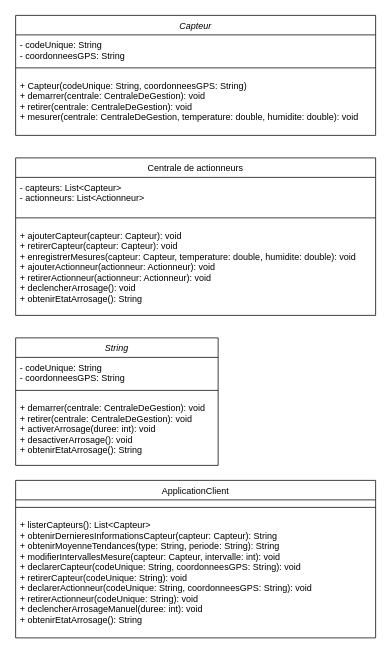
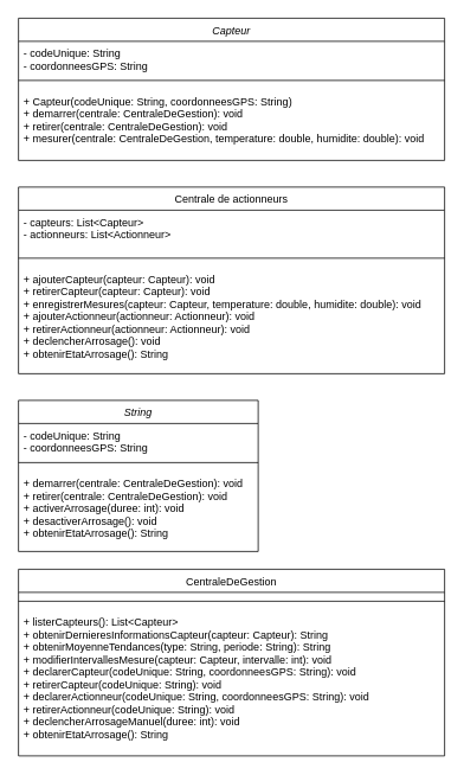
  <mxCell id="0" />
  <mxCell id="1" parent="0" />
  <mxCell id="2" value="Capteur" style="swimlane;fontStyle=2;align=center;verticalAlign=top;childLayout=stackLayout;horizontal=1;startSize=26;horizontalStack=0;resizeParent=1;resizeLast=0;collapsible=1;marginBottom=0;rounded=0;shadow=0;strokeWidth=1;" parent="1" vertex="1"><mxGeometry x="20" y="20" width="480" height="160" as="geometry"><mxRectangle x="230" y="140" width="160" height="26" as="alternateBounds" /></mxGeometry></mxCell>
  <mxCell id="3" value="- codeUnique: String&#10;- coordonneesGPS: String" style="text;align=left;verticalAlign=top;spacingLeft=4;spacingRight=4;overflow=hidden;rotatable=0;points=[[0,0.5],[1,0.5]];portConstraint=eastwest;" parent="2" vertex="1"><mxGeometry y="26" width="480" height="34" as="geometry" /></mxCell>
  <mxCell id="4" value="" style="line;html=1;strokeWidth=1;align=left;verticalAlign=middle;spacingTop=-1;spacingLeft=3;spacingRight=3;rotatable=0;labelPosition=right;points=[];portConstraint=eastwest;" parent="2" vertex="1"><mxGeometry y="60" width="480" height="20" as="geometry" /></mxCell>
  <mxCell id="5" value="+ Capteur(codeUnique: String, coordonneesGPS: String)&#10;+ demarrer(centrale: CentraleDeGestion): void &#10;+ retirer(centrale: CentraleDeGestion): void&#10;+ mesurer(centrale: CentraleDeGestion, temperature: double, humidite: double): void" style="text;align=left;verticalAlign=top;spacingLeft=4;spacingRight=4;overflow=hidden;rotatable=0;points=[[0,0.5],[1,0.5]];portConstraint=eastwest;" vertex="1" parent="2"><mxGeometry y="80" width="480" height="70" as="geometry" /></mxCell>
  <mxCell id="6" value="Centrale de actionneurs" style="swimlane;fontStyle=0;align=center;verticalAlign=top;childLayout=stackLayout;horizontal=1;startSize=26;horizontalStack=0;resizeParent=1;resizeLast=0;collapsible=1;marginBottom=0;rounded=0;shadow=0;strokeWidth=1;" parent="1" vertex="1"><mxGeometry x="20" y="210" width="480" height="210" as="geometry"><mxRectangle x="550" y="140" width="160" height="26" as="alternateBounds" /></mxGeometry></mxCell>
  <mxCell id="7" value="- capteurs: List&lt;Capteur&gt;&#10;- actionneurs: List&lt;Actionneur&gt;" style="text;align=left;verticalAlign=top;spacingLeft=4;spacingRight=4;overflow=hidden;rotatable=0;points=[[0,0.5],[1,0.5]];portConstraint=eastwest;" vertex="1" parent="6"><mxGeometry y="26" width="480" height="44" as="geometry" /></mxCell>
  <mxCell id="8" value="" style="line;html=1;strokeWidth=1;align=left;verticalAlign=middle;spacingTop=-1;spacingLeft=3;spacingRight=3;rotatable=0;labelPosition=right;points=[];portConstraint=eastwest;" parent="6" vertex="1"><mxGeometry y="70" width="480" height="20" as="geometry" /></mxCell>
  <mxCell id="9" value="+ ajouterCapteur(capteur: Capteur): void&#10;+ retirerCapteur(capteur: Capteur): void &#10;+ enregistrerMesures(capteur: Capteur, temperature: double, humidite: double): void&#10;+ ajouterActionneur(actionneur: Actionneur): void&#10;+ retirerActionneur(actionneur: Actionneur): void&#10;+ declencherArrosage(): void&#10;+ obtenirEtatArrosage(): String" style="text;align=left;verticalAlign=top;spacingLeft=4;spacingRight=4;overflow=hidden;rotatable=0;points=[[0,0.5],[1,0.5]];portConstraint=eastwest;" vertex="1" parent="6"><mxGeometry y="90" width="480" height="110" as="geometry" /></mxCell>
  <mxCell id="10" value="String" style="swimlane;fontStyle=2;align=center;verticalAlign=top;childLayout=stackLayout;horizontal=1;startSize=26;horizontalStack=0;resizeParent=1;resizeLast=0;collapsible=1;marginBottom=0;rounded=0;shadow=0;strokeWidth=1;" vertex="1" parent="1"><mxGeometry x="20" y="450" width="270" height="170" as="geometry"><mxRectangle x="230" y="140" width="160" height="26" as="alternateBounds" /></mxGeometry></mxCell>
  <mxCell id="11" value="- codeUnique: String&#10;- coordonneesGPS: String" style="text;align=left;verticalAlign=top;spacingLeft=4;spacingRight=4;overflow=hidden;rotatable=0;points=[[0,0.5],[1,0.5]];portConstraint=eastwest;" vertex="1" parent="10"><mxGeometry y="26" width="270" height="34" as="geometry" /></mxCell>
  <mxCell id="12" value="" style="line;html=1;strokeWidth=1;align=left;verticalAlign=middle;spacingTop=-1;spacingLeft=3;spacingRight=3;rotatable=0;labelPosition=right;points=[];portConstraint=eastwest;" vertex="1" parent="10"><mxGeometry y="60" width="270" height="20" as="geometry" /></mxCell>
  <mxCell id="13" value="+ demarrer(centrale: CentraleDeGestion): void &#10;+ retirer(centrale: CentraleDeGestion): void&#10;+ activerArrosage(duree: int): void &#10;+ desactiverArrosage(): void &#10;+ obtenirEtatArrosage(): String " style="text;align=left;verticalAlign=top;spacingLeft=4;spacingRight=4;overflow=hidden;rotatable=0;points=[[0,0.5],[1,0.5]];portConstraint=eastwest;" vertex="1" parent="10"><mxGeometry y="80" width="270" height="90" as="geometry" /></mxCell>
- <mxCell id="14" value="ApplicationClient" style="swimlane;fontStyle=0;align=center;verticalAlign=top;childLayout=stackLayout;horizontal=1;startSize=26;horizontalStack=0;resizeParent=1;resizeLast=0;collapsible=1;marginBottom=0;rounded=0;shadow=0;strokeWidth=1;" vertex="1" parent="1"><mxGeometry x="20" y="640" width="480" height="210" as="geometry"><mxRectangle x="550" y="140" width="160" height="26" as="alternateBounds" /></mxGeometry></mxCell>
+ <mxCell id="14" value="CentraleDeGestion" style="swimlane;fontStyle=0;align=center;verticalAlign=top;childLayout=stackLayout;horizontal=1;startSize=26;horizontalStack=0;resizeParent=1;resizeLast=0;collapsible=1;marginBottom=0;rounded=0;shadow=0;strokeWidth=1;" vertex="1" parent="1"><mxGeometry x="20" y="640" width="480" height="210" as="geometry"><mxRectangle x="550" y="140" width="160" height="26" as="alternateBounds" /></mxGeometry></mxCell>
  <mxCell id="15" value="" style="line;html=1;strokeWidth=1;align=left;verticalAlign=middle;spacingTop=-1;spacingLeft=3;spacingRight=3;rotatable=0;labelPosition=right;points=[];portConstraint=eastwest;" vertex="1" parent="14"><mxGeometry y="26" width="480" height="20" as="geometry" /></mxCell>
  <mxCell id="16" value="+ listerCapteurs(): List&lt;Capteur&gt; &#10;+ obtenirDernieresInformationsCapteur(capteur: Capteur): String &#10;+ obtenirMoyenneTendances(type: String, periode: String): String &#10;+ modifierIntervallesMesure(capteur: Capteur, intervalle: int): void&#10;+ declarerCapteur(codeUnique: String, coordonneesGPS: String): void&#10;+ retirerCapteur(codeUnique: String): void&#10;+ declarerActionneur(codeUnique: String, coordonneesGPS: String): void&#10;+ retirerActionneur(codeUnique: String): void&#10;+ declencherArrosageManuel(duree: int): void&#10;+ obtenirEtatArrosage(): String &#10;" style="text;align=left;verticalAlign=top;spacingLeft=4;spacingRight=4;overflow=hidden;rotatable=0;points=[[0,0.5],[1,0.5]];portConstraint=eastwest;" vertex="1" parent="14"><mxGeometry y="46" width="480" height="164" as="geometry" /></mxCell>
